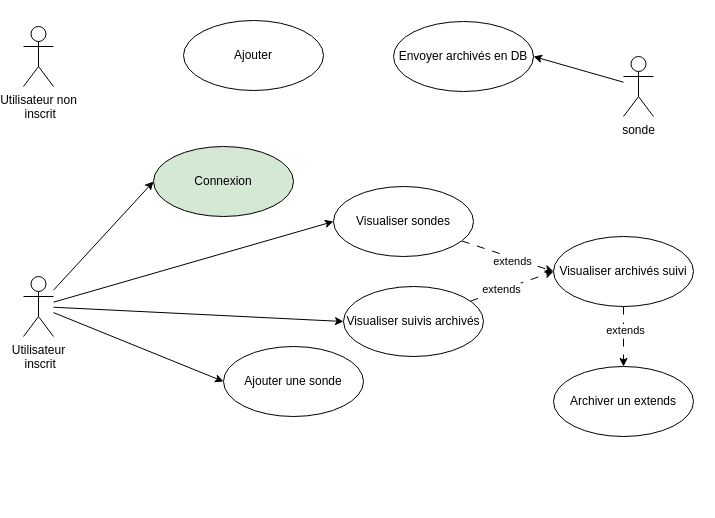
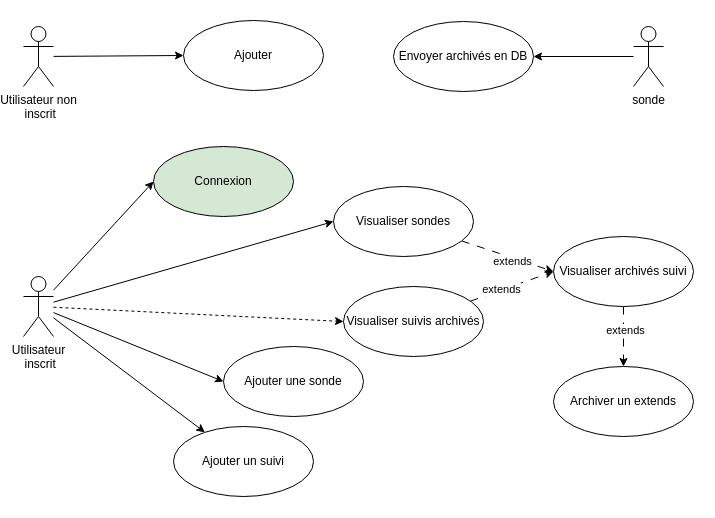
  <mxCell id="0" />
  <mxCell id="1" parent="0" />
+ <mxCell id="2" style="edgeStyle=none;html=1;entryX=0;entryY=0.5;entryDx=0;entryDy=0;" edge="1" parent="1" source="3" target="12"><mxGeometry relative="1" as="geometry" /></mxCell>
  <mxCell id="3" value="Utilisateur non&lt;br&gt;&amp;nbsp;inscrit" style="shape=umlActor;verticalLabelPosition=bottom;verticalAlign=top;html=1;outlineConnect=0;" vertex="1" parent="1"><mxGeometry x="20" y="26" width="30" height="60" as="geometry" /></mxCell>
  <mxCell id="4" style="edgeStyle=none;html=1;entryX=0;entryY=0.5;entryDx=0;entryDy=0;" edge="1" parent="1" source="9" target="13"><mxGeometry relative="1" as="geometry" /></mxCell>
  <mxCell id="5" style="edgeStyle=none;html=1;entryX=0;entryY=0.5;entryDx=0;entryDy=0;" edge="1" parent="1" source="9" target="19"><mxGeometry relative="1" as="geometry" /></mxCell>
- <mxCell id="6" style="edgeStyle=none;html=1;entryX=0;entryY=0.5;entryDx=0;entryDy=0;" edge="1" parent="1" source="9" target="22"><mxGeometry relative="1" as="geometry" /></mxCell>
+ <mxCell id="6" style="edgeStyle=none;html=1;entryX=0;entryY=0.5;entryDx=0;entryDy=0;dashed=1;" edge="1" parent="1" source="9" target="22"><mxGeometry relative="1" as="geometry" /></mxCell>
  <mxCell id="7" style="edgeStyle=none;html=1;entryX=0;entryY=0.5;entryDx=0;entryDy=0;" edge="1" parent="1" source="9" target="14"><mxGeometry relative="1" as="geometry" /></mxCell>
+ <mxCell id="8" style="edgeStyle=none;html=1;" edge="1" parent="1" source="9" target="15"><mxGeometry relative="1" as="geometry" /></mxCell>
  <mxCell id="9" value="Utilisateur&lt;br&gt;&amp;nbsp;inscrit" style="shape=umlActor;verticalLabelPosition=bottom;verticalAlign=top;html=1;outlineConnect=0;" vertex="1" parent="1"><mxGeometry x="20" y="276" width="30" height="60" as="geometry" /></mxCell>
  <mxCell id="10" style="edgeStyle=none;html=1;entryX=1;entryY=0.5;entryDx=0;entryDy=0;" edge="1" parent="1" source="11" target="26"><mxGeometry relative="1" as="geometry" /></mxCell>
- <mxCell id="11" value="sonde" style="shape=umlActor;verticalLabelPosition=bottom;verticalAlign=top;html=1;outlineConnect=0;" vertex="1" parent="1"><mxGeometry x="620" y="56" width="30" height="60" as="geometry" /></mxCell>
+ <mxCell id="11" value="sonde" style="shape=umlActor;verticalLabelPosition=bottom;verticalAlign=top;html=1;outlineConnect=0;" vertex="1" parent="1"><mxGeometry x="630" y="26" width="30" height="60" as="geometry" /></mxCell>
  <mxCell id="12" value="Ajouter" style="ellipse;whiteSpace=wrap;html=1;" vertex="1" parent="1"><mxGeometry x="180" y="20" width="140" height="70" as="geometry" /></mxCell>
  <mxCell id="13" value="Connexion" style="ellipse;whiteSpace=wrap;html=1;fillColor=#d5e8d4;" vertex="1" parent="1"><mxGeometry x="150" y="146" width="140" height="70" as="geometry" /></mxCell>
  <mxCell id="14" value="Ajouter une sonde" style="ellipse;whiteSpace=wrap;html=1;" vertex="1" parent="1"><mxGeometry x="220" y="346" width="140" height="70" as="geometry" /></mxCell>
+ <mxCell id="15" value="Ajouter un suivi" style="ellipse;whiteSpace=wrap;html=1;" vertex="1" parent="1"><mxGeometry x="170" y="426" width="140" height="70" as="geometry" /></mxCell>
  <mxCell id="16" value="Archiver un extends" style="ellipse;whiteSpace=wrap;html=1;" vertex="1" parent="1"><mxGeometry x="550" y="366" width="140" height="70" as="geometry" /></mxCell>
  <mxCell id="17" style="edgeStyle=none;html=1;entryX=0;entryY=0.5;entryDx=0;entryDy=0;dashed=1;dashPattern=8 8;" edge="1" parent="1" source="19" target="25"><mxGeometry relative="1" as="geometry" /></mxCell>
  <mxCell id="18" value="extends" style="edgeLabel;html=1;align=center;verticalAlign=middle;resizable=0;points=[];" vertex="1" connectable="0" parent="17"><mxGeometry x="0.107" y="-3" relative="1" as="geometry"><mxPoint as="offset" /></mxGeometry></mxCell>
  <mxCell id="19" value="Visualiser sondes" style="ellipse;whiteSpace=wrap;html=1;" vertex="1" parent="1"><mxGeometry x="330" y="186" width="140" height="70" as="geometry" /></mxCell>
  <mxCell id="20" style="edgeStyle=none;html=1;entryX=0;entryY=0.5;entryDx=0;entryDy=0;dashed=1;dashPattern=8 8;" edge="1" parent="1" source="22" target="25"><mxGeometry relative="1" as="geometry" /></mxCell>
  <mxCell id="21" value="extends" style="edgeLabel;html=1;align=center;verticalAlign=middle;resizable=0;points=[];" vertex="1" connectable="0" parent="20"><mxGeometry x="-0.247" y="1" relative="1" as="geometry"><mxPoint as="offset" /></mxGeometry></mxCell>
  <mxCell id="22" value="Visualiser suivis archivés" style="ellipse;whiteSpace=wrap;html=1;" vertex="1" parent="1"><mxGeometry x="340" y="286" width="140" height="70" as="geometry" /></mxCell>
  <mxCell id="23" style="edgeStyle=none;html=1;dashed=1;dashPattern=8 8;" edge="1" parent="1" source="25" target="16"><mxGeometry relative="1" as="geometry" /></mxCell>
  <mxCell id="24" value="extends" style="edgeLabel;html=1;align=center;verticalAlign=middle;resizable=0;points=[];" vertex="1" connectable="0" parent="23"><mxGeometry x="-0.225" y="1" relative="1" as="geometry"><mxPoint as="offset" /></mxGeometry></mxCell>
  <mxCell id="25" value="Visualiser archivés suivi" style="ellipse;whiteSpace=wrap;html=1;" vertex="1" parent="1"><mxGeometry x="550" y="236" width="140" height="70" as="geometry" /></mxCell>
  <mxCell id="26" value="Envoyer archivés en DB" style="ellipse;whiteSpace=wrap;html=1;" vertex="1" parent="1"><mxGeometry x="390" y="21" width="140" height="70" as="geometry" /></mxCell>
